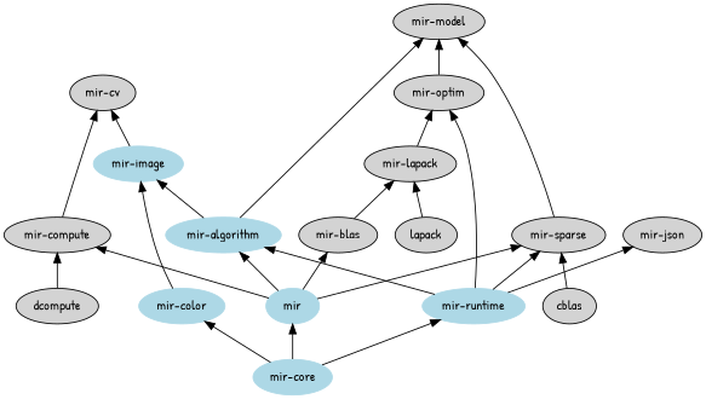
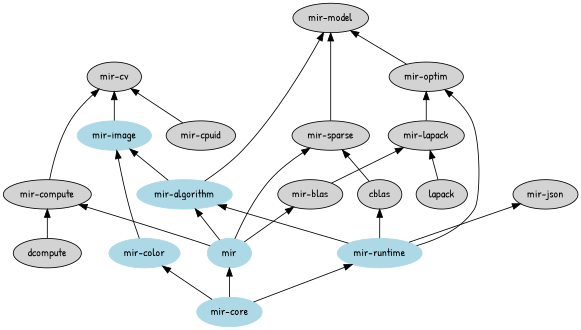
  digraph {
    fontname="Patrick Hand"
    rankdir=BT
    node [fontname="Patrick Hand" style=filled]
    edge [fontname="Patrick Hand"]
    "mir-core" [color=lightblue]
    mir [color=lightblue]
    "mir-runtime" [color=lightblue]
    "mir-color" [color=lightblue]
    "mir-algorithm" [color=lightblue]
    "mir-compute"
    "mir-blas"
    "mir-sparse"
    "mir-optim"
    "mir-json"
    "mir-image" [color=lightblue]
+   "mir-cpuid"
    "mir-cv"
    "mir-model"
    "mir-lapack"
    cblas
    lapack
    dcompute
    "mir-core" -> mir
    "mir-core" -> "mir-runtime"
    "mir-core" -> "mir-color"
    mir -> "mir-algorithm"
    mir -> "mir-compute"
    mir -> "mir-blas"
    mir -> "mir-sparse"
    "mir-runtime" -> "mir-algorithm"
-   "mir-runtime" -> "mir-sparse"
+   "mir-runtime" -> cblas
    "mir-runtime" -> "mir-optim"
    "mir-runtime" -> "mir-json"
    "mir-color" -> "mir-image"
    "mir-algorithm" -> "mir-image"
    "mir-algorithm" -> "mir-model"
    "mir-compute" -> "mir-cv"
    "mir-blas" -> "mir-lapack"
    "mir-sparse" -> "mir-model"
    "mir-optim" -> "mir-model"
    "mir-image" -> "mir-cv"
+   "mir-cpuid" -> "mir-cv"
    "mir-lapack" -> "mir-optim"
    cblas -> "mir-sparse"
    lapack -> "mir-lapack"
    dcompute -> "mir-compute"
  }
